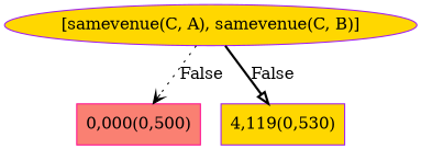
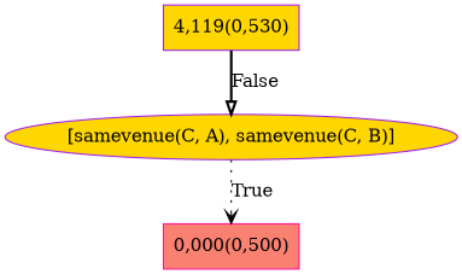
  digraph {
    node [color=purple fillcolor=gold style=filled shape=box]
    n1 [label="[samevenue(C, A), samevenue(C, B)]" shape=""]
    n2 [color=deeppink fillcolor=salmon label="0,000(0,500)"]
    n3 [label="4,119(0,530)"]
-   n1 -> n2 [arrowhead=vee label=False style=dotted]
-   n1 -> n3 [arrowhead=onormal label=False style=bold]
+   n1 -> n2 [arrowhead=vee label=True style=dotted]
+   n3 -> n1 [arrowhead=onormal label=False style=bold]
  }
